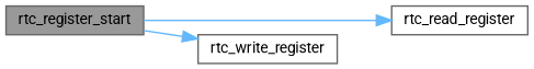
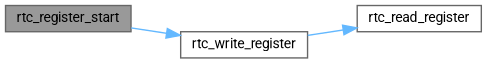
  digraph {
    fontname=Roboto
    rankdir=LR
    node [color=grey40 fillcolor=white fontname=Roboto fontsize=10 shape=box style=filled]
    edge [color=steelblue1 fontname=Roboto fontsize=10 labelfontname=Helvetica labelfontsize=10 style=solid]
    n1 [color=gray40 fillcolor=grey60 fontcolor=black height=0.2 label=rtc_register_start width=0.4]
    n2 [height=0.2 label=rtc_read_register width=0.4]
    n3 [height=0.2 label=rtc_write_register width=0.4]
-   n1 -> n2
+   n3 -> n2
    n1 -> n3
  }
